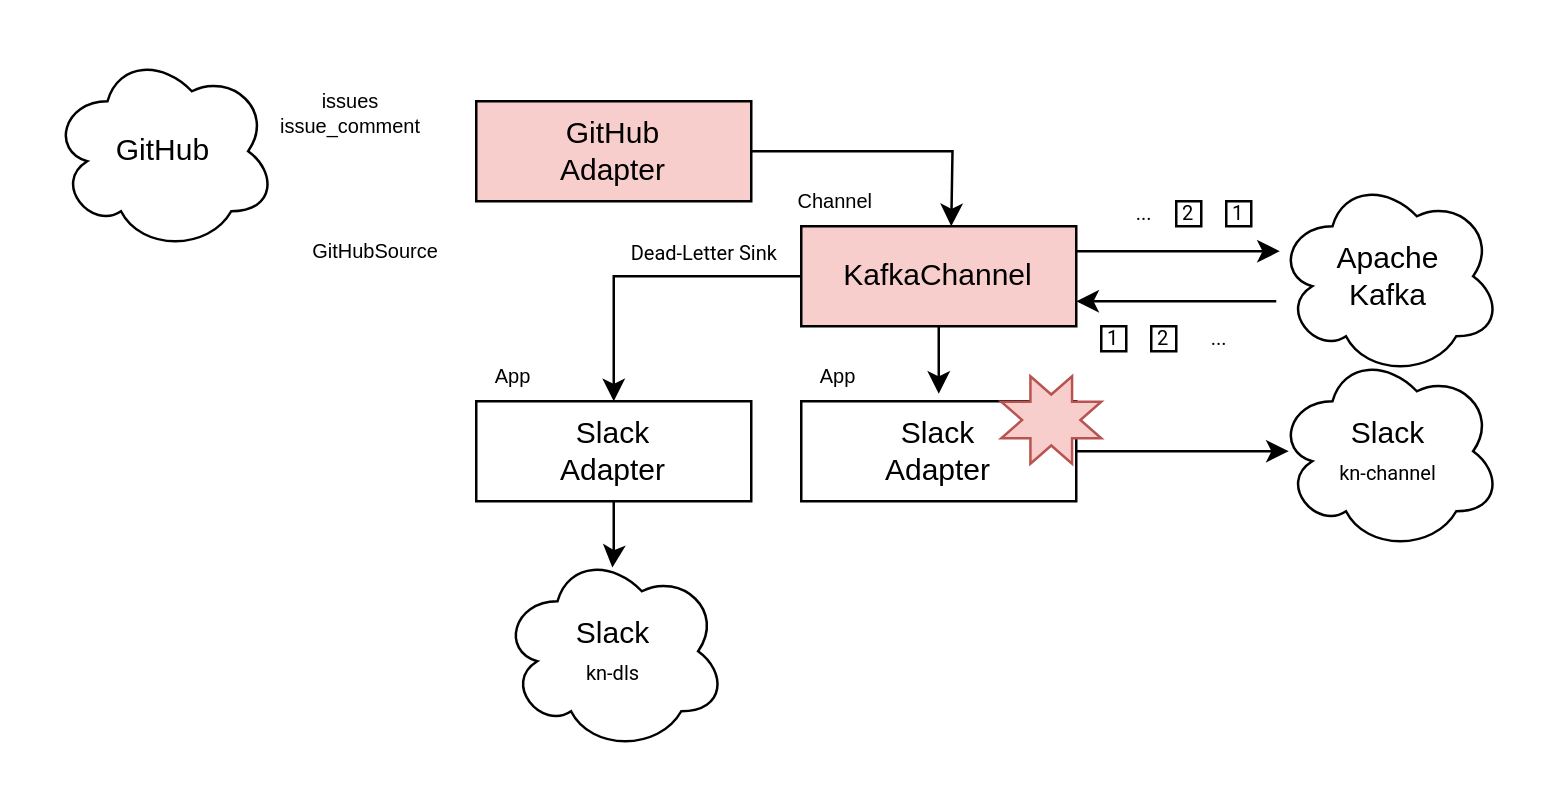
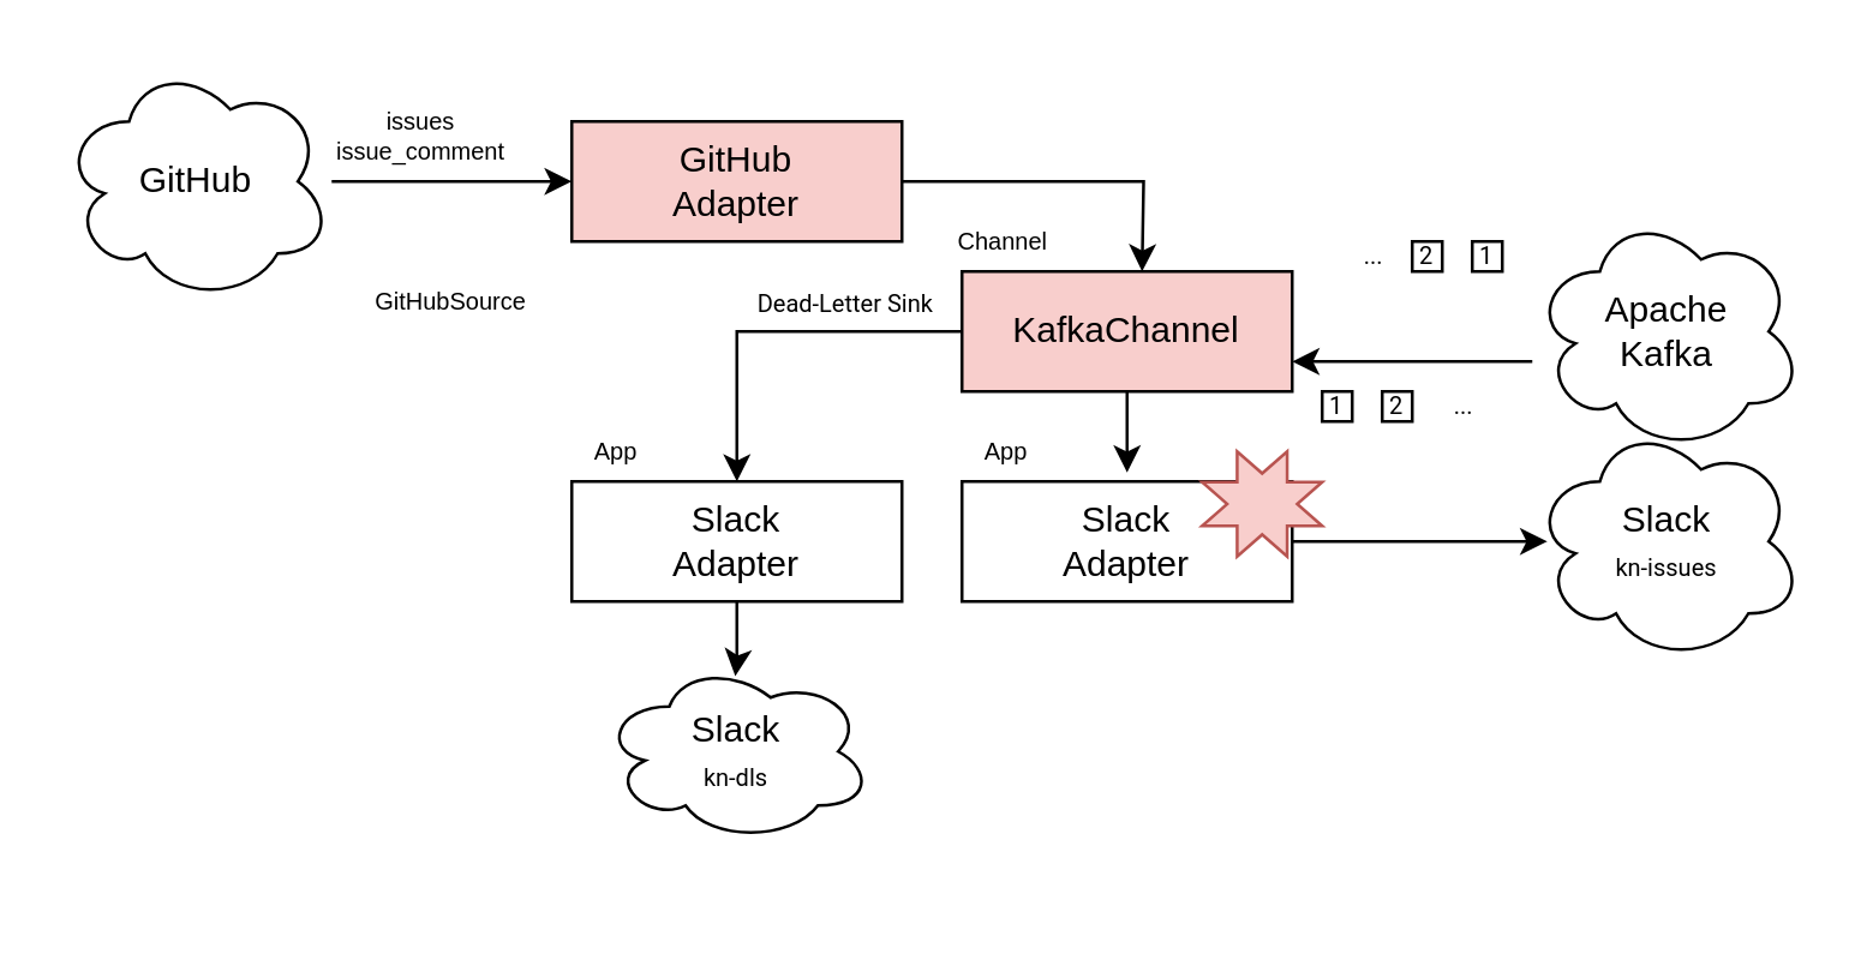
  <mxCell id="0" />
  <mxCell id="1" parent="0" />
+ <mxCell id="2" value="" style="edgeStyle=orthogonalEdgeStyle;rounded=0;orthogonalLoop=1;jettySize=auto;html=1;" edge="1" parent="1" source="3" target="5"><mxGeometry relative="1" as="geometry" /></mxCell>
  <mxCell id="3" value="GitHub" style="ellipse;shape=cloud;whiteSpace=wrap;html=1;" vertex="1" parent="1"><mxGeometry x="20" y="20" width="90" height="80" as="geometry" /></mxCell>
  <mxCell id="4" value="" style="edgeStyle=orthogonalEdgeStyle;rounded=0;orthogonalLoop=1;jettySize=auto;html=1;" edge="1" parent="1" source="5"><mxGeometry relative="1" as="geometry"><mxPoint x="380" y="90" as="targetPoint" /></mxGeometry></mxCell>
  <mxCell id="5" value="GitHub&lt;br&gt;Adapter" style="rounded=0;whiteSpace=wrap;html=1;fillColor=#f8cecc;" vertex="1" parent="1"><mxGeometry x="190" y="40" width="110" height="40" as="geometry" /></mxCell>
  <mxCell id="6" value="" style="edgeStyle=orthogonalEdgeStyle;rounded=0;orthogonalLoop=1;jettySize=auto;html=1;" edge="1" parent="1" source="7"><mxGeometry relative="1" as="geometry"><mxPoint x="515" y="180" as="targetPoint" /></mxGeometry></mxCell>
  <mxCell id="7" value="Slack&lt;br&gt;Adapter" style="rounded=0;whiteSpace=wrap;html=1;" vertex="1" parent="1"><mxGeometry x="320" y="160" width="110" height="40" as="geometry" /></mxCell>
- <mxCell id="8" value="Slack&lt;br style=&quot;font-size: 11px;&quot;&gt;&lt;font face=&quot;roboto&quot;&gt;&lt;span style=&quot;font-size: 8px;&quot;&gt;kn-channel&lt;/span&gt;&lt;/font&gt;" style="ellipse;shape=cloud;whiteSpace=wrap;html=1;" vertex="1" parent="1"><mxGeometry x="510" y="140" width="90" height="80" as="geometry" /></mxCell>
+ <mxCell id="8" value="Slack&lt;br style=&quot;font-size: 11px;&quot;&gt;&lt;font face=&quot;roboto&quot;&gt;&lt;span style=&quot;font-size: 8px;&quot;&gt;kn-issues&lt;/span&gt;&lt;/font&gt;" style="ellipse;shape=cloud;whiteSpace=wrap;html=1;" vertex="1" parent="1"><mxGeometry x="510" y="140" width="90" height="80" as="geometry" /></mxCell>
  <mxCell id="9" value="App" style="text;html=1;strokeColor=none;fillColor=none;align=center;verticalAlign=middle;whiteSpace=wrap;rounded=0;fontSize=8;" vertex="1" parent="1"><mxGeometry x="320" y="140" width="30" height="20" as="geometry" /></mxCell>
  <mxCell id="10" value="GitHubSource" style="text;html=1;strokeColor=none;fillColor=none;align=center;verticalAlign=middle;whiteSpace=wrap;rounded=0;fontSize=8;" vertex="1" parent="1"><mxGeometry x="120" y="90" width="60" height="20" as="geometry" /></mxCell>
  <mxCell id="11" value="issues&lt;br&gt;issue_comment" style="text;html=1;strokeColor=none;fillColor=none;align=center;verticalAlign=middle;whiteSpace=wrap;rounded=0;fontSize=8;" vertex="1" parent="1"><mxGeometry x="110" y="30" width="60" height="30" as="geometry" /></mxCell>
- <mxCell id="12" style="edgeStyle=orthogonalEdgeStyle;rounded=0;orthogonalLoop=1;jettySize=auto;html=1;" edge="1" parent="1" source="17" target="18"><mxGeometry relative="1" as="geometry"><Array as="points"><mxPoint x="490" y="100" /><mxPoint x="490" y="100" /></Array></mxGeometry></mxCell>
  <mxCell id="13" style="edgeStyle=orthogonalEdgeStyle;rounded=0;orthogonalLoop=1;jettySize=auto;html=1;" edge="1" parent="1" target="17"><mxGeometry relative="1" as="geometry"><mxPoint x="510" y="120" as="sourcePoint" /><Array as="points"><mxPoint x="510" y="120" /><mxPoint x="510" y="120" /></Array></mxGeometry></mxCell>
  <mxCell id="14" style="edgeStyle=orthogonalEdgeStyle;rounded=0;orthogonalLoop=1;jettySize=auto;html=1;entryX=0.5;entryY=-0.075;entryDx=0;entryDy=0;entryPerimeter=0;" edge="1" parent="1" source="17" target="7"><mxGeometry relative="1" as="geometry" /></mxCell>
  <mxCell id="15" value="" style="edgeStyle=orthogonalEdgeStyle;rounded=0;orthogonalLoop=1;jettySize=auto;html=1;fontFamily=Roboto;fontSource=https%3A%2F%2Ffonts.googleapis.com%2Fcss%3Ffamily%3DRoboto;fontSize=8;" edge="1" parent="1" source="17" target="28"><mxGeometry relative="1" as="geometry" /></mxCell>
  <mxCell id="16" value="Dead-Letter Sink" style="edgeLabel;html=1;align=center;verticalAlign=middle;resizable=0;points=[];fontSize=8;fontFamily=Roboto;" vertex="1" connectable="0" parent="15"><mxGeometry x="-0.512" y="1" relative="1" as="geometry"><mxPoint x="-9" y="-11" as="offset" /></mxGeometry></mxCell>
  <mxCell id="17" value="KafkaChannel" style="rounded=0;whiteSpace=wrap;html=1;fillColor=#f8cecc;" vertex="1" parent="1"><mxGeometry x="320" y="90" width="110" height="40" as="geometry" /></mxCell>
  <mxCell id="18" value="Apache&lt;br&gt;Kafka" style="ellipse;shape=cloud;whiteSpace=wrap;html=1;" vertex="1" parent="1"><mxGeometry x="510" y="70" width="90" height="80" as="geometry" /></mxCell>
  <mxCell id="19" value="Channel&amp;nbsp;" style="text;html=1;strokeColor=none;fillColor=none;align=center;verticalAlign=middle;whiteSpace=wrap;rounded=0;fontSize=8;" vertex="1" parent="1"><mxGeometry x="320" y="70" width="30" height="20" as="geometry" /></mxCell>
  <mxCell id="20" value="1" style="whiteSpace=wrap;html=1;aspect=fixed;fontFamily=Roboto;fontSource=https%3A%2F%2Ffonts.googleapis.com%2Fcss%3Ffamily%3DRoboto;fontSize=8;" vertex="1" parent="1"><mxGeometry x="440" y="130" width="10" height="10" as="geometry" /></mxCell>
  <mxCell id="21" value="2" style="whiteSpace=wrap;html=1;aspect=fixed;fontFamily=Roboto;fontSource=https%3A%2F%2Ffonts.googleapis.com%2Fcss%3Ffamily%3DRoboto;fontSize=8;" vertex="1" parent="1"><mxGeometry x="470" y="80" width="10" height="10" as="geometry" /></mxCell>
  <mxCell id="22" value="2" style="whiteSpace=wrap;html=1;aspect=fixed;fontFamily=Roboto;fontSource=https%3A%2F%2Ffonts.googleapis.com%2Fcss%3Ffamily%3DRoboto;fontSize=8;" vertex="1" parent="1"><mxGeometry x="460" y="130" width="10" height="10" as="geometry" /></mxCell>
  <mxCell id="23" value="1" style="whiteSpace=wrap;html=1;aspect=fixed;fontFamily=Roboto;fontSource=https%3A%2F%2Ffonts.googleapis.com%2Fcss%3Ffamily%3DRoboto;fontSize=8;" vertex="1" parent="1"><mxGeometry x="490" y="80" width="10" height="10" as="geometry" /></mxCell>
  <mxCell id="24" value="..." style="text;html=1;strokeColor=none;fillColor=none;align=center;verticalAlign=middle;whiteSpace=wrap;rounded=0;fontSize=8;fontFamily=Roboto;fontSource=https%3A%2F%2Ffonts.googleapis.com%2Fcss%3Ffamily%3DRoboto;" vertex="1" parent="1"><mxGeometry x="450" y="80" width="15" height="10" as="geometry" /></mxCell>
  <mxCell id="25" value="..." style="text;html=1;strokeColor=none;fillColor=none;align=center;verticalAlign=middle;whiteSpace=wrap;rounded=0;fontSize=8;fontFamily=Roboto;fontSource=https%3A%2F%2Ffonts.googleapis.com%2Fcss%3Ffamily%3DRoboto;" vertex="1" parent="1"><mxGeometry x="480" y="130" width="15" height="10" as="geometry" /></mxCell>
  <mxCell id="26" value="" style="verticalLabelPosition=bottom;verticalAlign=top;html=1;shape=mxgraph.basic.8_point_star;fontFamily=Roboto;fontSource=https%3A%2F%2Ffonts.googleapis.com%2Fcss%3Ffamily%3DRoboto;fontSize=8;labelBackgroundColor=#FFB366;fillColor=#f8cecc;strokeColor=#b85450;" vertex="1" parent="1"><mxGeometry x="400" y="150" width="40" height="35" as="geometry" /></mxCell>
  <mxCell id="27" style="edgeStyle=orthogonalEdgeStyle;rounded=0;orthogonalLoop=1;jettySize=auto;html=1;entryX=0.494;entryY=0.081;entryDx=0;entryDy=0;entryPerimeter=0;fontFamily=Roboto;fontSource=https%3A%2F%2Ffonts.googleapis.com%2Fcss%3Ffamily%3DRoboto;fontSize=8;" edge="1" parent="1" source="28" target="29"><mxGeometry relative="1" as="geometry" /></mxCell>
  <mxCell id="28" value="Slack&lt;br&gt;Adapter" style="rounded=0;whiteSpace=wrap;html=1;" vertex="1" parent="1"><mxGeometry x="190" y="160" width="110" height="40" as="geometry" /></mxCell>
- <mxCell id="29" value="Slack&lt;br&gt;&lt;span style=&quot;font-family: roboto; font-size: 8px;&quot;&gt;kn-dls&lt;/span&gt;" style="ellipse;shape=cloud;whiteSpace=wrap;html=1;" vertex="1" parent="1"><mxGeometry x="200" y="220" width="90" height="80" as="geometry" /></mxCell>
+ <mxCell id="29" value="Slack&lt;br&gt;&lt;span style=&quot;font-family: roboto; font-size: 8px;&quot;&gt;kn-dls&lt;/span&gt;" style="ellipse;shape=cloud;whiteSpace=wrap;html=1;" vertex="1" parent="1"><mxGeometry x="200" y="220" width="90" height="60" as="geometry" /></mxCell>
  <mxCell id="30" value="App" style="text;html=1;strokeColor=none;fillColor=none;align=center;verticalAlign=middle;whiteSpace=wrap;rounded=0;fontSize=8;" vertex="1" parent="1"><mxGeometry x="190" y="140" width="30" height="20" as="geometry" /></mxCell>
